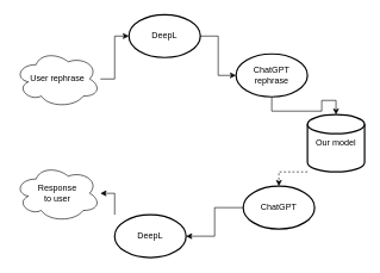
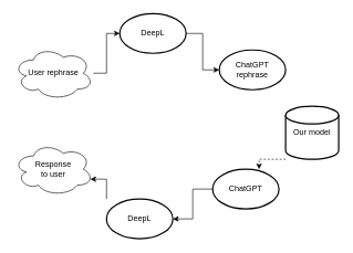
  <mxCell id="0" />
  <mxCell id="1" parent="0" />
  <mxCell id="2" style="edgeStyle=orthogonalEdgeStyle;rounded=0;orthogonalLoop=1;jettySize=auto;html=1;" edge="1" parent="1" source="3" target="13"><mxGeometry relative="1" as="geometry" /></mxCell>
- <mxCell id="3" value="ChatGPT" style="strokeWidth=2;html=1;shape=mxgraph.flowchart.start_1;whiteSpace=wrap;" vertex="1" parent="1"><mxGeometry x="340" y="260" width="100" height="60" as="geometry" /></mxCell>
+ <mxCell id="3" value="ChatGPT" style="strokeWidth=2;html=1;shape=mxgraph.flowchart.start_1;whiteSpace=wrap;" vertex="1" parent="1"><mxGeometry x="320" y="255" width="100" height="60" as="geometry" /></mxCell>
  <mxCell id="4" style="edgeStyle=orthogonalEdgeStyle;rounded=0;orthogonalLoop=1;jettySize=auto;html=1;" edge="1" parent="1" source="5" target="7"><mxGeometry relative="1" as="geometry" /></mxCell>
  <mxCell id="5" value="DeepL" style="strokeWidth=2;html=1;shape=mxgraph.flowchart.start_1;whiteSpace=wrap;" vertex="1" parent="1"><mxGeometry x="180" y="20" width="100" height="60" as="geometry" /></mxCell>
- <mxCell id="6" style="edgeStyle=orthogonalEdgeStyle;rounded=0;orthogonalLoop=1;jettySize=auto;html=1;" edge="1" parent="1" source="7" target="9"><mxGeometry relative="1" as="geometry" /></mxCell>
  <mxCell id="7" value="ChatGPT rephrase" style="strokeWidth=2;html=1;shape=mxgraph.flowchart.start_1;whiteSpace=wrap;" vertex="1" parent="1"><mxGeometry x="330" y="75" width="100" height="60" as="geometry" /></mxCell>
  <mxCell id="8" style="edgeStyle=orthogonalEdgeStyle;rounded=0;orthogonalLoop=1;jettySize=auto;html=1;dashed=1;" edge="1" parent="1" source="9" target="3"><mxGeometry relative="1" as="geometry"><Array as="points"><mxPoint x="390" y="240" /></Array></mxGeometry></mxCell>
  <mxCell id="9" value="Our model" style="strokeWidth=2;html=1;shape=mxgraph.flowchart.database;whiteSpace=wrap;" vertex="1" parent="1"><mxGeometry x="430" y="160" width="80" height="80" as="geometry" /></mxCell>
  <mxCell id="10" style="edgeStyle=orthogonalEdgeStyle;rounded=0;orthogonalLoop=1;jettySize=auto;html=1;" edge="1" parent="1" source="11" target="5"><mxGeometry relative="1" as="geometry" /></mxCell>
  <mxCell id="11" value="User rephrase" style="ellipse;shape=cloud;whiteSpace=wrap;html=1;" vertex="1" parent="1"><mxGeometry x="20" y="70" width="120" height="80" as="geometry" /></mxCell>
  <mxCell id="12" style="edgeStyle=orthogonalEdgeStyle;rounded=0;orthogonalLoop=1;jettySize=auto;html=1;" edge="1" parent="1" source="13" target="14"><mxGeometry relative="1" as="geometry"><Array as="points"><mxPoint x="160" y="270" /></Array></mxGeometry></mxCell>
  <mxCell id="13" value="DeepL" style="strokeWidth=2;html=1;shape=mxgraph.flowchart.start_1;whiteSpace=wrap;" vertex="1" parent="1"><mxGeometry x="160" y="300" width="100" height="60" as="geometry" /></mxCell>
- <mxCell id="14" value="Response &lt;br&gt;to user" style="ellipse;shape=cloud;whiteSpace=wrap;html=1;" vertex="1" parent="1"><mxGeometry x="20" y="230" width="120" height="80" as="geometry" /></mxCell>
+ <mxCell id="14" value="Response &lt;br&gt;to user" style="ellipse;shape=cloud;whiteSpace=wrap;html=1;" vertex="1" parent="1"><mxGeometry x="20" y="215" width="120" height="80" as="geometry" /></mxCell>
